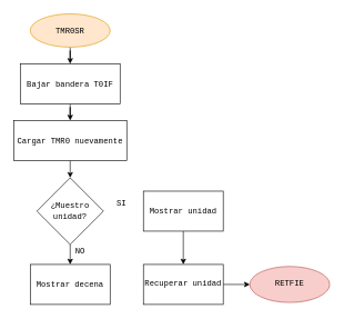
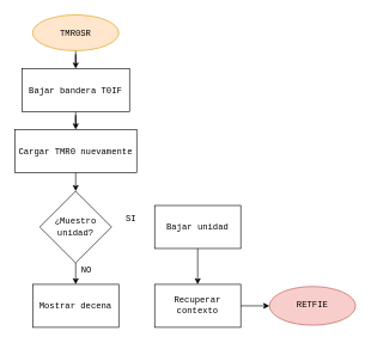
  <mxCell id="0" />
  <mxCell id="1" parent="0" />
  <mxCell id="2" style="edgeStyle=orthogonalEdgeStyle;rounded=0;orthogonalLoop=1;jettySize=auto;html=1;entryX=0.5;entryY=0;entryDx=0;entryDy=0;" parent="1" source="3" target="5" edge="1"><mxGeometry relative="1" as="geometry" /></mxCell>
  <mxCell id="3" value="&lt;font face=&quot;Courier New&quot;&gt;TMR0SR&lt;/font&gt;" style="ellipse;whiteSpace=wrap;html=1;fillColor=#ffe6cc;strokeColor=#d79b00;" parent="1" vertex="1"><mxGeometry x="45" y="20" width="120" height="50" as="geometry" /></mxCell>
  <mxCell id="4" style="edgeStyle=orthogonalEdgeStyle;rounded=0;orthogonalLoop=1;jettySize=auto;html=1;entryX=0.5;entryY=0;entryDx=0;entryDy=0;" parent="1" source="5" target="7" edge="1"><mxGeometry relative="1" as="geometry" /></mxCell>
  <mxCell id="5" value="&lt;font face=&quot;Courier New&quot;&gt;Bajar bandera T0IF&lt;/font&gt;" style="rounded=0;whiteSpace=wrap;html=1;" parent="1" vertex="1"><mxGeometry x="30" y="95" width="150" height="60" as="geometry" /></mxCell>
  <mxCell id="6" style="edgeStyle=orthogonalEdgeStyle;rounded=0;orthogonalLoop=1;jettySize=auto;html=1;exitX=0.5;exitY=1;exitDx=0;exitDy=0;entryX=0.5;entryY=0;entryDx=0;entryDy=0;" parent="1" source="7" target="9" edge="1"><mxGeometry relative="1" as="geometry" /></mxCell>
  <mxCell id="7" value="&lt;font face=&quot;Courier New&quot;&gt;Cargar TMR0 nuevamente&lt;/font&gt;" style="rounded=0;whiteSpace=wrap;html=1;" parent="1" vertex="1"><mxGeometry x="20" y="180" width="170" height="60" as="geometry" /></mxCell>
  <mxCell id="8" style="edgeStyle=orthogonalEdgeStyle;rounded=0;orthogonalLoop=1;jettySize=auto;html=1;exitX=0.5;exitY=1;exitDx=0;exitDy=0;entryX=0.5;entryY=0;entryDx=0;entryDy=0;" parent="1" source="9" target="12" edge="1"><mxGeometry relative="1" as="geometry" /></mxCell>
  <mxCell id="9" value="&lt;font face=&quot;Courier New&quot;&gt;¿Muestro unidad?&lt;/font&gt;" style="rhombus;whiteSpace=wrap;html=1;" parent="1" vertex="1"><mxGeometry x="55" y="266" width="100" height="100" as="geometry" /></mxCell>
  <mxCell id="10" style="edgeStyle=orthogonalEdgeStyle;rounded=0;orthogonalLoop=1;jettySize=auto;html=1;entryX=0.5;entryY=0;entryDx=0;entryDy=0;fontFamily=Courier New;" parent="1" source="11" target="16" edge="1"><mxGeometry relative="1" as="geometry" /></mxCell>
- <mxCell id="11" value="&lt;font face=&quot;Courier New&quot;&gt;Mostrar unidad&lt;/font&gt;" style="rounded=0;whiteSpace=wrap;html=1;" parent="1" vertex="1"><mxGeometry x="215" y="286" width="120" height="60" as="geometry" /></mxCell>
+ <mxCell id="11" value="&lt;font face=&quot;Courier New&quot;&gt;Bajar unidad&lt;/font&gt;" style="rounded=0;whiteSpace=wrap;html=1;" parent="1" vertex="1"><mxGeometry x="215" y="286" width="120" height="60" as="geometry" /></mxCell>
  <mxCell id="12" value="&lt;font face=&quot;Courier New&quot;&gt;Mostrar decena&lt;/font&gt;" style="rounded=0;whiteSpace=wrap;html=1;" parent="1" vertex="1"><mxGeometry x="45" y="396" width="120" height="60" as="geometry" /></mxCell>
  <mxCell id="13" value="&lt;font face=&quot;Courier New&quot;&gt;SI&lt;/font&gt;" style="text;html=1;resizable=0;points=[];autosize=1;align=left;verticalAlign=top;spacingTop=-4;" parent="1" vertex="1"><mxGeometry x="173" y="294" width="30" height="20" as="geometry" /></mxCell>
  <mxCell id="14" value="&lt;font face=&quot;Courier New&quot;&gt;NO&lt;/font&gt;" style="text;html=1;resizable=0;points=[];autosize=1;align=left;verticalAlign=top;spacingTop=-4;" parent="1" vertex="1"><mxGeometry x="111" y="366" width="30" height="20" as="geometry" /></mxCell>
  <mxCell id="15" style="edgeStyle=orthogonalEdgeStyle;rounded=0;orthogonalLoop=1;jettySize=auto;html=1;entryX=0;entryY=0.5;entryDx=0;entryDy=0;fontFamily=Courier New;" parent="1" source="16" edge="1"><mxGeometry relative="1" as="geometry"><mxPoint x="375" y="426" as="targetPoint" /></mxGeometry></mxCell>
- <mxCell id="16" value="Recuperar unidad&lt;br&gt;" style="rounded=0;whiteSpace=wrap;html=1;fontFamily=Courier New;" parent="1" vertex="1"><mxGeometry x="215" y="396" width="120" height="60" as="geometry" /></mxCell>
+ <mxCell id="16" value="Recuperar contexto&lt;br&gt;" style="rounded=0;whiteSpace=wrap;html=1;fontFamily=Courier New;" parent="1" vertex="1"><mxGeometry x="215" y="396" width="120" height="60" as="geometry" /></mxCell>
  <mxCell id="17" value="RETFIE" style="ellipse;whiteSpace=wrap;html=1;fillColor=#f8cecc;strokeColor=#b85450;fontFamily=Courier New;" vertex="1" parent="1"><mxGeometry x="375" y="399" width="120" height="54" as="geometry" /></mxCell>
